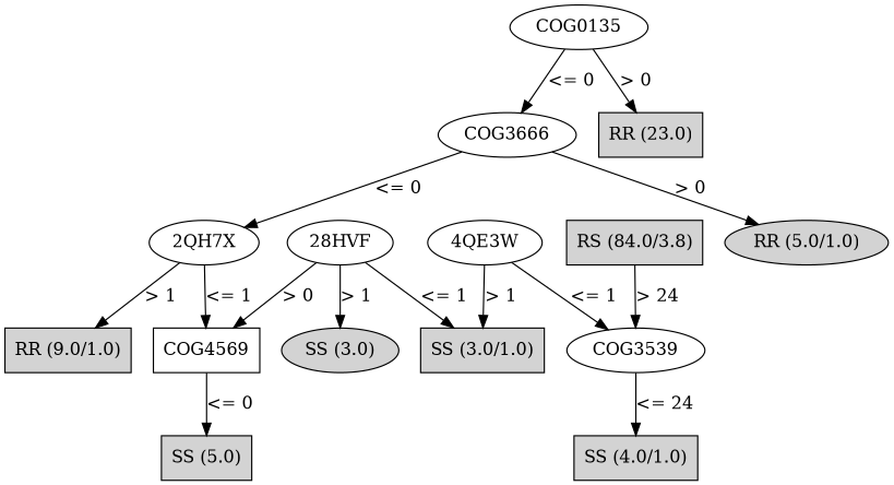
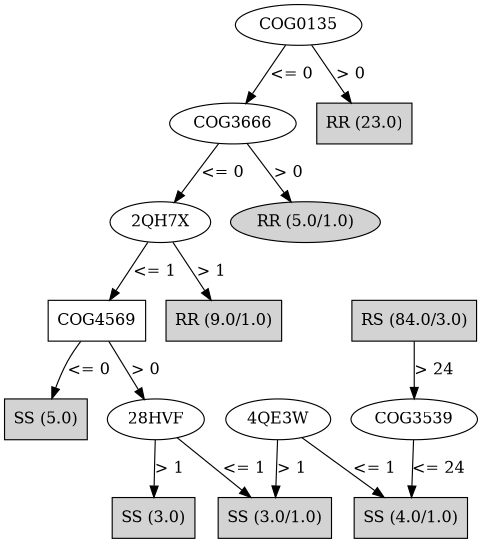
  digraph {
    node [shape=box style=filled]
    n1 [label=COG0135 shape="" style=""]
    n2 [label=COG3666 shape="" style=""]
    n3 [label="RR (23.0)"]
    n4 [label="2QH7X" shape="" style=""]
    n5 [label="RR (5.0/1.0)" shape=ellipse]
    n6 [label=COG4569 style=""]
    n7 [label="RR (9.0/1.0)"]
    n8 [label="SS (5.0)"]
    n9 [label="28HVF" shape="" style=""]
-   n10 [label="SS (3.0)" shape=ellipse]
+   n10 [label="SS (3.0)"]
    n11 [label="SS (3.0/1.0)"]
    n12 [label="4QE3W" shape="" style=""]
    n13 [label=COG3539 shape="" style=""]
    n14 [label="SS (4.0/1.0)"]
-   n15 [label="RS (84.0/3.8)"]
+   n15 [label="RS (84.0/3.0)"]
    n1 -> n2 [label="<= 0"]
    n1 -> n3 [label="> 0"]
    n2 -> n4 [label="<= 0"]
    n2 -> n5 [label="> 0"]
    n4 -> n6 [label="<= 1"]
    n4 -> n7 [label="> 1"]
    n6 -> n8 [label="<= 0"]
-   n9 -> n6 [label="> 0"]
+   n6 -> n9 [label="> 0"]
    n9 -> n10 [label="> 1"]
    n9 -> n11 [label="<= 1"]
    n12 -> n11 [label="> 1"]
-   n12 -> n13 [label="<= 1"]
+   n12 -> n14 [label="<= 1"]
    n13 -> n14 [label="<= 24"]
    n15 -> n13 [label="> 24"]
  }
